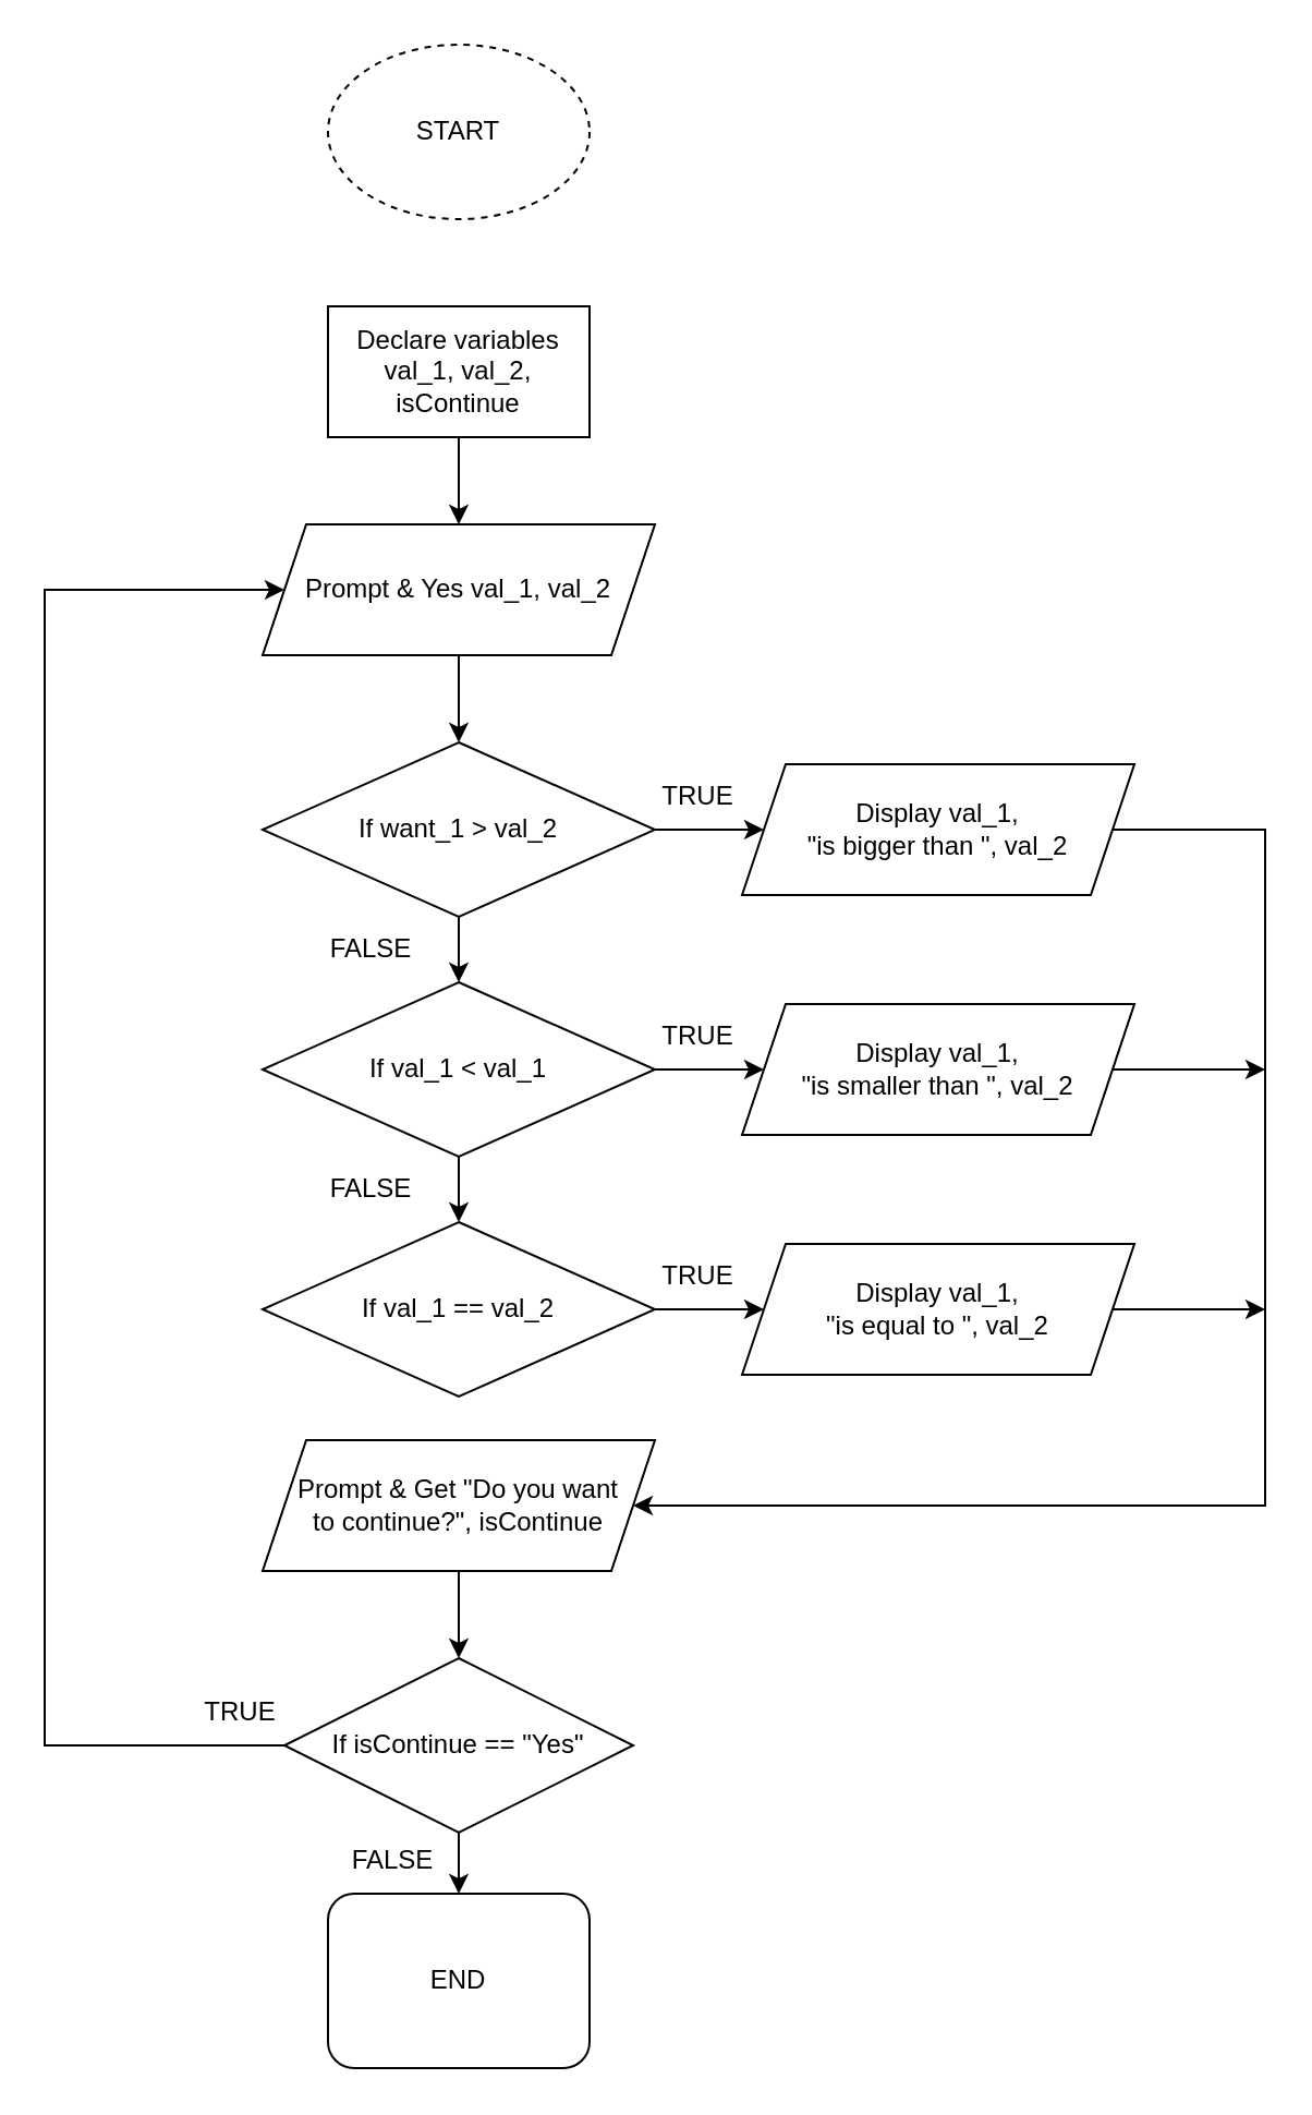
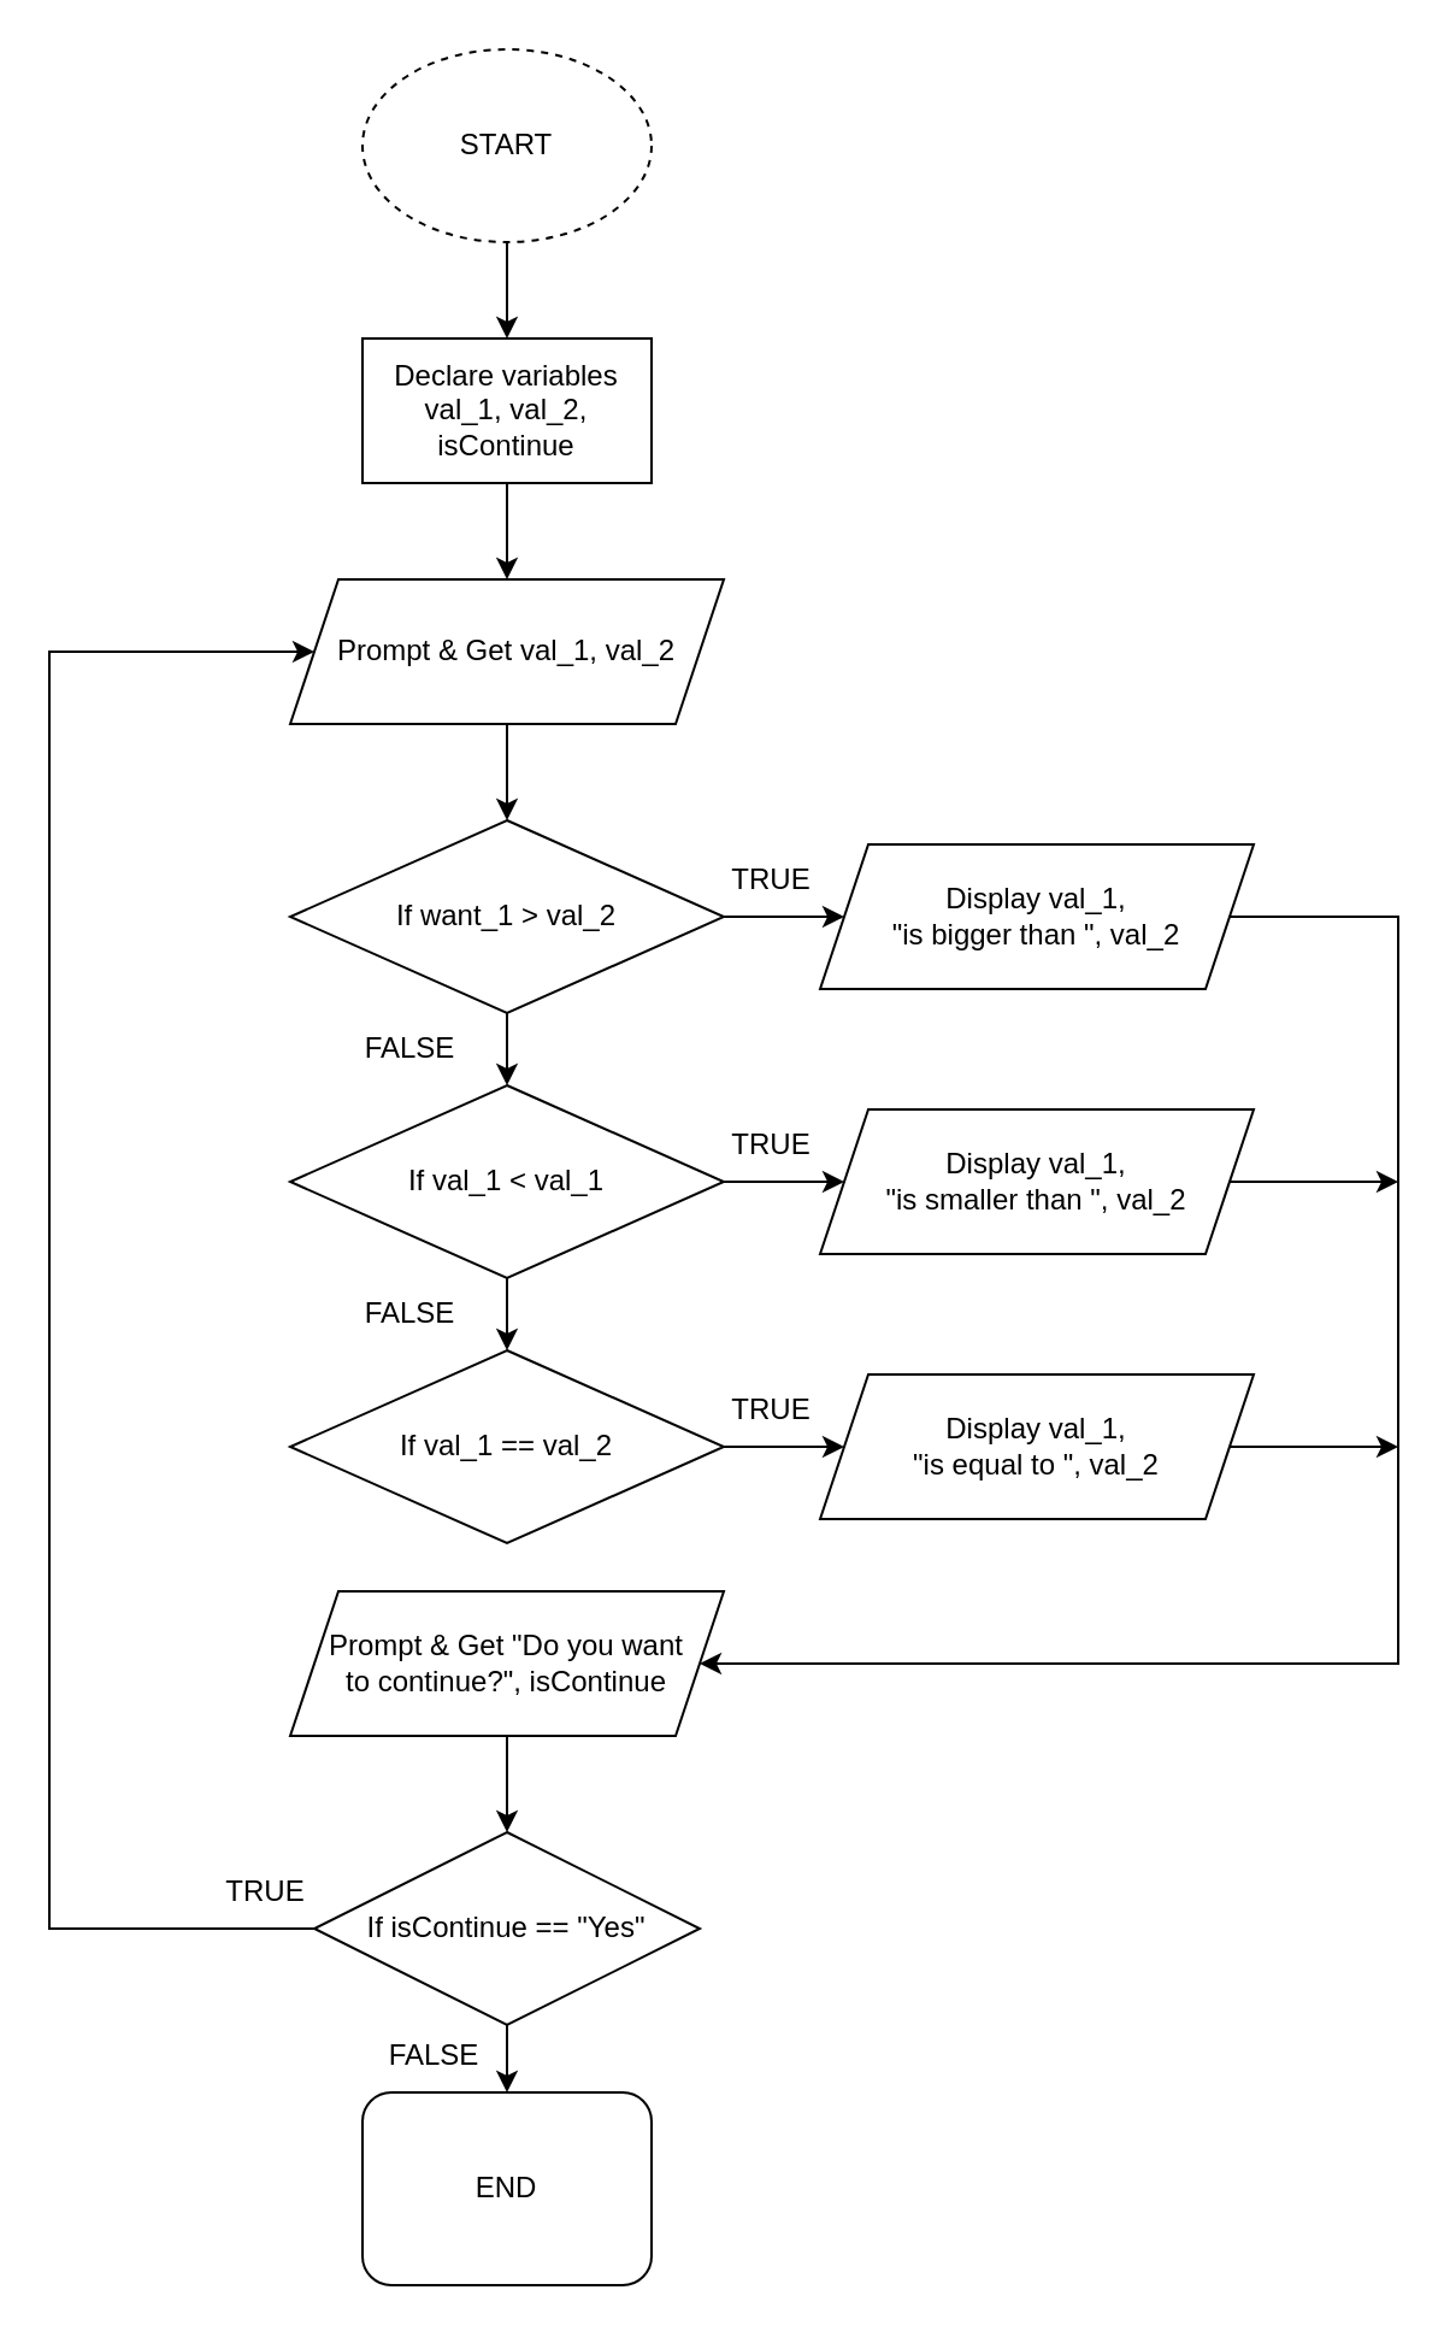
  <mxCell id="0" />
  <mxCell id="1" parent="0" />
+ <mxCell id="2" value="" style="edgeStyle=orthogonalEdgeStyle;rounded=0;orthogonalLoop=1;jettySize=auto;html=1;" edge="1" parent="1" source="3" target="5"><mxGeometry relative="1" as="geometry" /></mxCell>
  <mxCell id="3" value="START" style="ellipse;whiteSpace=wrap;html=1;dashed=1;" vertex="1" parent="1"><mxGeometry x="150" y="20" width="120" height="80" as="geometry" /></mxCell>
  <mxCell id="4" value="" style="edgeStyle=orthogonalEdgeStyle;rounded=0;orthogonalLoop=1;jettySize=auto;html=1;" edge="1" parent="1" source="5" target="7"><mxGeometry relative="1" as="geometry" /></mxCell>
  <mxCell id="5" value="Declare variables val_1, val_2, isContinue" style="whiteSpace=wrap;html=1;" vertex="1" parent="1"><mxGeometry x="150" y="140" width="120" height="60" as="geometry" /></mxCell>
  <mxCell id="6" value="" style="edgeStyle=orthogonalEdgeStyle;rounded=0;orthogonalLoop=1;jettySize=auto;html=1;" edge="1" parent="1" source="7" target="10"><mxGeometry relative="1" as="geometry" /></mxCell>
- <mxCell id="7" value="Prompt &amp;amp; Yes val_1, val_2" style="shape=parallelogram;perimeter=parallelogramPerimeter;whiteSpace=wrap;html=1;fixedSize=1;" vertex="1" parent="1"><mxGeometry x="120" y="240" width="180" height="60" as="geometry" /></mxCell>
+ <mxCell id="7" value="Prompt &amp;amp; Get val_1, val_2" style="shape=parallelogram;perimeter=parallelogramPerimeter;whiteSpace=wrap;html=1;fixedSize=1;" vertex="1" parent="1"><mxGeometry x="120" y="240" width="180" height="60" as="geometry" /></mxCell>
  <mxCell id="8" value="" style="edgeStyle=orthogonalEdgeStyle;rounded=0;orthogonalLoop=1;jettySize=auto;html=1;entryX=0.5;entryY=0;entryDx=0;entryDy=0;" edge="1" parent="1" source="10" target="17"><mxGeometry relative="1" as="geometry"><mxPoint x="210" y="450" as="targetPoint" /></mxGeometry></mxCell>
  <mxCell id="9" value="" style="edgeStyle=orthogonalEdgeStyle;rounded=0;orthogonalLoop=1;jettySize=auto;html=1;" edge="1" parent="1" source="10"><mxGeometry relative="1" as="geometry"><mxPoint x="350" y="380" as="targetPoint" /></mxGeometry></mxCell>
  <mxCell id="10" value="If want_1 &amp;gt; val_2" style="rhombus;whiteSpace=wrap;html=1;" vertex="1" parent="1"><mxGeometry x="120" y="340" width="180" height="80" as="geometry" /></mxCell>
  <mxCell id="11" value="" style="edgeStyle=orthogonalEdgeStyle;rounded=0;orthogonalLoop=1;jettySize=auto;html=1;exitX=0.5;exitY=1;exitDx=0;exitDy=0;entryX=0.5;entryY=0;entryDx=0;entryDy=0;" edge="1" parent="1" source="17" target="19"><mxGeometry relative="1" as="geometry"><mxPoint x="210" y="510" as="sourcePoint" /><mxPoint x="210.02" y="550" as="targetPoint" /></mxGeometry></mxCell>
  <mxCell id="12" style="edgeStyle=orthogonalEdgeStyle;rounded=0;orthogonalLoop=1;jettySize=auto;html=1;exitX=1;exitY=0.5;exitDx=0;exitDy=0;entryX=1;entryY=0.5;entryDx=0;entryDy=0;" edge="1" parent="1" source="22" target="28"><mxGeometry relative="1" as="geometry"><mxPoint x="290" y="700" as="targetPoint" /><mxPoint x="550" y="420" as="sourcePoint" /><Array as="points"><mxPoint x="580" y="380" /><mxPoint x="580" y="690" /></Array></mxGeometry></mxCell>
  <mxCell id="13" value="END" style="whiteSpace=wrap;html=1;rounded=1;" vertex="1" parent="1"><mxGeometry x="150" y="868" width="120" height="80" as="geometry" /></mxCell>
  <mxCell id="14" value="FALSE" style="text;strokeColor=none;align=center;fillColor=none;html=1;verticalAlign=middle;whiteSpace=wrap;rounded=0;" vertex="1" parent="1"><mxGeometry x="140" y="420" width="60" height="30" as="geometry" /></mxCell>
  <mxCell id="15" value="TRUE" style="text;strokeColor=none;align=center;fillColor=none;html=1;verticalAlign=middle;whiteSpace=wrap;rounded=0;" vertex="1" parent="1"><mxGeometry x="290" y="350" width="60" height="30" as="geometry" /></mxCell>
  <mxCell id="16" style="edgeStyle=orthogonalEdgeStyle;rounded=0;orthogonalLoop=1;jettySize=auto;html=1;exitX=1;exitY=0.5;exitDx=0;exitDy=0;entryX=0;entryY=0.5;entryDx=0;entryDy=0;" edge="1" parent="1" source="17"><mxGeometry relative="1" as="geometry"><mxPoint x="350" y="490" as="targetPoint" /></mxGeometry></mxCell>
  <mxCell id="17" value="If val_1 &amp;lt; val_1" style="rhombus;whiteSpace=wrap;html=1;" vertex="1" parent="1"><mxGeometry x="120" y="450" width="180" height="80" as="geometry" /></mxCell>
  <mxCell id="18" style="edgeStyle=orthogonalEdgeStyle;rounded=0;orthogonalLoop=1;jettySize=auto;html=1;exitX=1;exitY=0.5;exitDx=0;exitDy=0;entryX=0;entryY=0.5;entryDx=0;entryDy=0;" edge="1" parent="1" source="19"><mxGeometry relative="1" as="geometry"><mxPoint x="350" y="600" as="targetPoint" /></mxGeometry></mxCell>
  <mxCell id="19" value="If val_1 == val_2" style="rhombus;whiteSpace=wrap;html=1;" vertex="1" parent="1"><mxGeometry x="120" y="560" width="180" height="80" as="geometry" /></mxCell>
  <mxCell id="20" value="TRUE" style="text;strokeColor=none;align=center;fillColor=none;html=1;verticalAlign=middle;whiteSpace=wrap;rounded=0;" vertex="1" parent="1"><mxGeometry x="290" y="460" width="60" height="30" as="geometry" /></mxCell>
  <mxCell id="21" value="TRUE" style="text;strokeColor=none;align=center;fillColor=none;html=1;verticalAlign=middle;whiteSpace=wrap;rounded=0;" vertex="1" parent="1"><mxGeometry x="290" y="570" width="60" height="30" as="geometry" /></mxCell>
  <mxCell id="22" value="Display val_1,&lt;br&gt;&quot;is bigger than &quot;, val_2" style="shape=parallelogram;perimeter=parallelogramPerimeter;whiteSpace=wrap;html=1;fixedSize=1;" vertex="1" parent="1"><mxGeometry x="340" y="350" width="180" height="60" as="geometry" /></mxCell>
  <mxCell id="23" style="edgeStyle=orthogonalEdgeStyle;rounded=0;orthogonalLoop=1;jettySize=auto;html=1;exitX=1;exitY=0.5;exitDx=0;exitDy=0;" edge="1" parent="1" source="24"><mxGeometry relative="1" as="geometry"><mxPoint x="580" y="490" as="targetPoint" /></mxGeometry></mxCell>
  <mxCell id="24" value="Display val_1,&lt;br&gt;&quot;is smaller than &quot;, val_2" style="shape=parallelogram;perimeter=parallelogramPerimeter;whiteSpace=wrap;html=1;fixedSize=1;" vertex="1" parent="1"><mxGeometry x="340" y="460" width="180" height="60" as="geometry" /></mxCell>
  <mxCell id="25" style="edgeStyle=orthogonalEdgeStyle;rounded=0;orthogonalLoop=1;jettySize=auto;html=1;exitX=1;exitY=0.5;exitDx=0;exitDy=0;" edge="1" parent="1" source="26"><mxGeometry relative="1" as="geometry"><mxPoint x="580" y="600" as="targetPoint" /></mxGeometry></mxCell>
  <mxCell id="26" value="Display val_1,&lt;br&gt;&quot;is equal to &quot;, val_2" style="shape=parallelogram;perimeter=parallelogramPerimeter;whiteSpace=wrap;html=1;fixedSize=1;" vertex="1" parent="1"><mxGeometry x="340" y="570" width="180" height="60" as="geometry" /></mxCell>
  <mxCell id="27" value="" style="edgeStyle=orthogonalEdgeStyle;rounded=0;orthogonalLoop=1;jettySize=auto;html=1;" edge="1" parent="1" source="28" target="31"><mxGeometry relative="1" as="geometry" /></mxCell>
  <mxCell id="28" value="Prompt &amp;amp; Get &quot;Do you want&lt;br&gt;to continue?&quot;, isContinue" style="shape=parallelogram;perimeter=parallelogramPerimeter;whiteSpace=wrap;html=1;fixedSize=1;" vertex="1" parent="1"><mxGeometry x="120" y="660" width="180" height="60" as="geometry" /></mxCell>
  <mxCell id="29" style="edgeStyle=orthogonalEdgeStyle;rounded=0;orthogonalLoop=1;jettySize=auto;html=1;exitX=0;exitY=0.5;exitDx=0;exitDy=0;entryX=0;entryY=0.5;entryDx=0;entryDy=0;" edge="1" parent="1" source="31" target="7"><mxGeometry relative="1" as="geometry"><mxPoint x="40" y="260" as="targetPoint" /><Array as="points"><mxPoint x="20" y="800" /><mxPoint x="20" y="270" /></Array></mxGeometry></mxCell>
  <mxCell id="30" value="" style="edgeStyle=orthogonalEdgeStyle;rounded=0;orthogonalLoop=1;jettySize=auto;html=1;" edge="1" parent="1" source="31" target="13"><mxGeometry relative="1" as="geometry" /></mxCell>
  <mxCell id="31" value="If isContinue == &quot;Yes&quot;" style="rhombus;whiteSpace=wrap;html=1;" vertex="1" parent="1"><mxGeometry x="130" y="760" width="160" height="80" as="geometry" /></mxCell>
  <mxCell id="32" value="FALSE" style="text;strokeColor=none;align=center;fillColor=none;html=1;verticalAlign=middle;whiteSpace=wrap;rounded=0;" vertex="1" parent="1"><mxGeometry x="140" y="530" width="60" height="30" as="geometry" /></mxCell>
  <mxCell id="33" value="TRUE" style="text;strokeColor=none;align=center;fillColor=none;html=1;verticalAlign=middle;whiteSpace=wrap;rounded=0;" vertex="1" parent="1"><mxGeometry x="80" y="770" width="60" height="30" as="geometry" /></mxCell>
  <mxCell id="34" value="FALSE" style="text;strokeColor=none;align=center;fillColor=none;html=1;verticalAlign=middle;whiteSpace=wrap;rounded=0;" vertex="1" parent="1"><mxGeometry x="150" y="838" width="60" height="30" as="geometry" /></mxCell>
